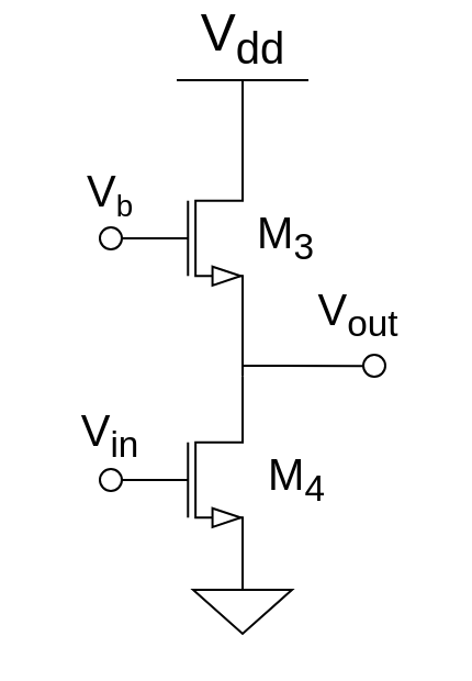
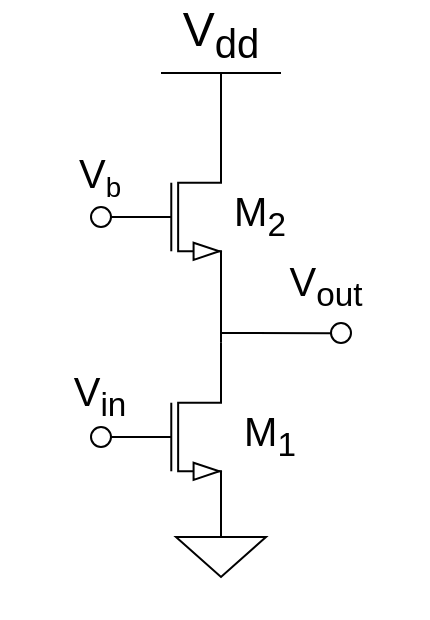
  <mxCell id="0" />
  <mxCell id="1" parent="0" />
  <mxCell id="2" value="" style="verticalLabelPosition=bottom;shadow=0;dashed=0;align=center;html=1;verticalAlign=top;shape=mxgraph.electrical.transistors.nmos;pointerEvents=1;" vertex="1" parent="1"><mxGeometry x="50" y="152" width="60" height="100" as="geometry" /></mxCell>
  <mxCell id="3" value="" style="verticalLabelPosition=bottom;shadow=0;dashed=0;align=center;html=1;verticalAlign=top;strokeWidth=1;shape=ellipse;" vertex="1" parent="1"><mxGeometry x="45" y="197" width="10" height="10" as="geometry" /></mxCell>
  <mxCell id="4" value="" style="pointerEvents=1;verticalLabelPosition=bottom;shadow=0;dashed=0;align=center;html=1;verticalAlign=top;shape=mxgraph.electrical.signal_sources.signal_ground;" vertex="1" parent="1"><mxGeometry x="87.5" y="242" width="45" height="30" as="geometry" /></mxCell>
  <mxCell id="5" value="V&lt;sub&gt;dd&lt;/sub&gt;" style="verticalLabelPosition=top;verticalAlign=bottom;shape=mxgraph.electrical.signal_sources.vdd;shadow=0;dashed=0;align=center;strokeWidth=1;fontSize=24;html=1;flipV=1;" vertex="1" parent="1"><mxGeometry x="80" y="20" width="60" height="50" as="geometry" /></mxCell>
  <mxCell id="6" value="" style="verticalLabelPosition=bottom;shadow=0;dashed=0;align=center;html=1;verticalAlign=top;strokeWidth=1;shape=ellipse;" vertex="1" parent="1"><mxGeometry x="165" y="145" width="10" height="10" as="geometry" /></mxCell>
  <mxCell id="7" value="&lt;font style=&quot;font-size: 20px;&quot;&gt;V&lt;sub&gt;in&lt;/sub&gt;&lt;/font&gt;" style="text;html=1;align=center;verticalAlign=middle;whiteSpace=wrap;rounded=0;" vertex="1" parent="1"><mxGeometry x="20" y="167" width="60" height="30" as="geometry" /></mxCell>
  <mxCell id="8" value="&lt;font style=&quot;font-size: 20px;&quot;&gt;V&lt;sub&gt;out&lt;/sub&gt;&lt;/font&gt;" style="text;html=1;align=center;verticalAlign=middle;whiteSpace=wrap;rounded=0;" vertex="1" parent="1"><mxGeometry x="132.5" y="112" width="60" height="30" as="geometry" /></mxCell>
  <mxCell id="9" value="" style="endArrow=none;html=1;strokeWidth=1;rounded=0;entryX=1;entryY=0;entryDx=0;entryDy=0;entryPerimeter=0;exitX=1;exitY=0.5;exitDx=0;exitDy=0;exitPerimeter=0;" edge="1" parent="1" target="2"><mxGeometry width="100" relative="1" as="geometry"><mxPoint x="110" y="130" as="sourcePoint" /><mxPoint x="150" y="192" as="targetPoint" /></mxGeometry></mxCell>
  <mxCell id="10" value="" style="endArrow=none;html=1;strokeWidth=1;rounded=0;entryX=0;entryY=0.5;entryDx=0;entryDy=0;exitX=1;exitY=0;exitDx=0;exitDy=0;exitPerimeter=0;" edge="1" parent="1"><mxGeometry width="100" relative="1" as="geometry"><mxPoint x="110" y="149.997" as="sourcePoint" /><mxPoint x="165" y="150.14" as="targetPoint" /></mxGeometry></mxCell>
  <mxCell id="11" value="" style="verticalLabelPosition=bottom;shadow=0;dashed=0;align=center;html=1;verticalAlign=top;shape=mxgraph.electrical.transistors.nmos;pointerEvents=1;" vertex="1" parent="1"><mxGeometry x="50" y="42" width="60" height="100" as="geometry" /></mxCell>
- <mxCell id="12" value="&lt;span style=&quot;font-size: 20px;&quot;&gt;M&lt;sub&gt;4&lt;/sub&gt;&lt;/span&gt;" style="text;html=1;align=center;verticalAlign=middle;whiteSpace=wrap;rounded=0;" vertex="1" parent="1"><mxGeometry x="105" y="187" width="60" height="30" as="geometry" /></mxCell>
- <mxCell id="13" value="&lt;span style=&quot;font-size: 20px;&quot;&gt;M&lt;sub&gt;3&lt;/sub&gt;&lt;/span&gt;" style="text;html=1;align=center;verticalAlign=middle;whiteSpace=wrap;rounded=0;" vertex="1" parent="1"><mxGeometry x="100" y="77" width="60" height="30" as="geometry" /></mxCell>
+ <mxCell id="12" value="&lt;span style=&quot;font-size: 20px;&quot;&gt;M&lt;sub&gt;1&lt;/sub&gt;&lt;/span&gt;" style="text;html=1;align=center;verticalAlign=middle;whiteSpace=wrap;rounded=0;" vertex="1" parent="1"><mxGeometry x="105" y="187" width="60" height="30" as="geometry" /></mxCell>
+ <mxCell id="13" value="&lt;span style=&quot;font-size: 20px;&quot;&gt;M&lt;sub&gt;2&lt;/sub&gt;&lt;/span&gt;" style="text;html=1;align=center;verticalAlign=middle;whiteSpace=wrap;rounded=0;" vertex="1" parent="1"><mxGeometry x="100" y="77" width="60" height="30" as="geometry" /></mxCell>
  <mxCell id="14" value="" style="verticalLabelPosition=bottom;shadow=0;dashed=0;align=center;html=1;verticalAlign=top;strokeWidth=1;shape=ellipse;" vertex="1" parent="1"><mxGeometry x="45" y="87" width="10" height="10" as="geometry" /></mxCell>
  <mxCell id="15" value="&lt;font style=&quot;font-size: 20px;&quot;&gt;V&lt;/font&gt;&lt;font style=&quot;font-size: 16.667px;&quot;&gt;&lt;sub&gt;b&lt;/sub&gt;&lt;/font&gt;" style="text;html=1;align=center;verticalAlign=middle;whiteSpace=wrap;rounded=0;" vertex="1" parent="1"><mxGeometry x="20" y="57" width="60" height="30" as="geometry" /></mxCell>
